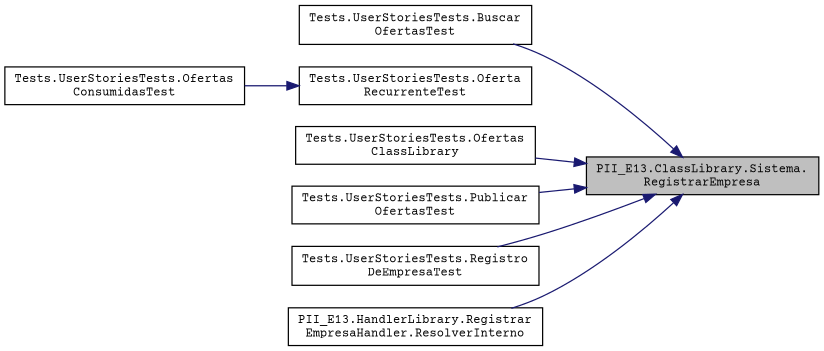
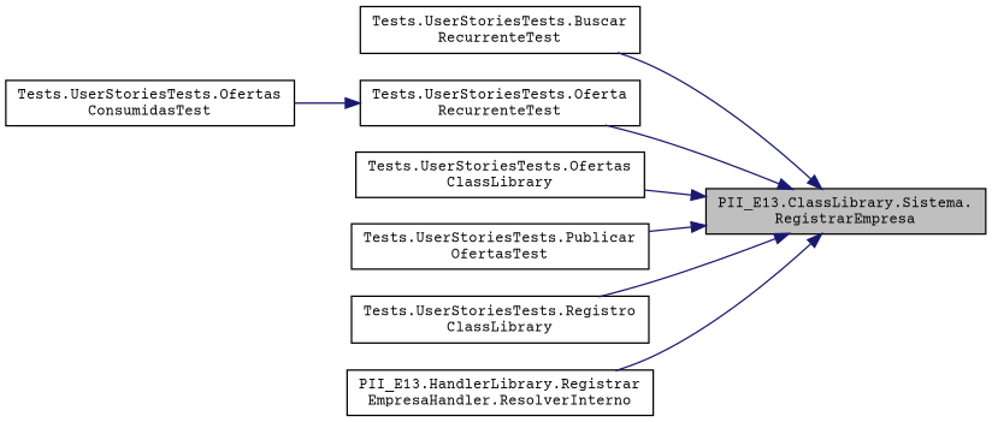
  digraph {
    fontname="Courier Prime"
    rankdir=RL
    node [color=black fillcolor=white fontname="Courier Prime" fontsize=10 shape=record style=filled]
    edge [color=midnightblue dir=back fontname="Courier Prime" fontsize=10 labelfontname=Helvetica labelfontsize=10 style=solid]
    n1 [fillcolor=grey75 fontcolor=black height=0.2 label="PII_E13.ClassLibrary.Sistema.\lRegistrarEmpresa" width=0.4]
-   n2 [height=0.2 label="Tests.UserStoriesTests.Buscar\lOfertasTest" width=0.4]
+   n2 [height=0.2 label="Tests.UserStoriesTests.Buscar\lRecurrenteTest" width=0.4]
    n3 [height=0.2 label="Tests.UserStoriesTests.Oferta\lRecurrenteTest" width=0.4]
    n4 [height=0.2 label="Tests.UserStoriesTests.Ofertas\lClassLibrary" width=0.4]
    n5 [height=0.2 label="Tests.UserStoriesTests.Publicar\lOfertasTest" width=0.4]
-   n6 [height=0.2 label="Tests.UserStoriesTests.Registro\lDeEmpresaTest" width=0.4]
+   n6 [height=0.2 label="Tests.UserStoriesTests.Registro\lClassLibrary" width=0.4]
    n7 [height=0.2 label="PII_E13.HandlerLibrary.Registrar\lEmpresaHandler.ResolverInterno" width=0.4]
    n8 [height=0.2 label="Tests.UserStoriesTests.Ofertas\lConsumidasTest" width=0.4]
    n1 -> n2
+   n1 -> n3
    n1 -> n4
    n1 -> n5
    n1 -> n6
    n1 -> n7
    n3 -> n8
  }
